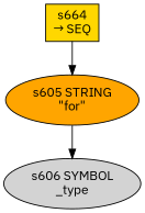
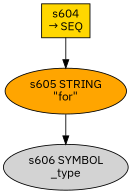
  digraph {
    rankdir=TB
    fontname="IBM Plex Sans"
    node [style=filled fontname="IBM Plex Sans"]
    edge [fontname="IBM Plex Sans"]
-   n1 [fixedsize=false label="s664\n&rarr; SEQ" peripheries=1 shape=record fillcolor=gold]
+   n1 [fixedsize=false label="s604\n&rarr; SEQ" peripheries=1 shape=record fillcolor=gold]
    n2 [label="s605 STRING\n\"for\"" fillcolor=orange]
    n3 [label="s606 SYMBOL\n_type" fillcolor=lightgrey]
    n1 -> n2
    n2 -> n3
  }
